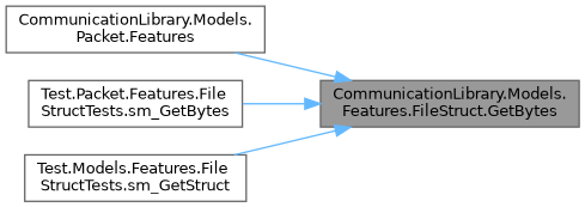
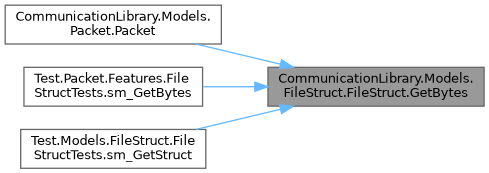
  digraph {
    rankdir=RL
    node [color=grey40 fillcolor=white fontname=Helvetica fontsize=10 shape=box style=filled]
    edge [color=steelblue1 dir=back fontname=Helvetica fontsize=10 labelfontname=Helvetica labelfontsize=10 style=solid]
-   n1 [color=gray40 fillcolor=grey60 fontcolor=black height=0.2 label="CommunicationLibrary.Models.\lFeatures.FileStruct.GetBytes" width=0.4]
-   n2 [height=0.2 label="CommunicationLibrary.Models.\lPacket.Features" width=0.4]
+   n1 [color=gray40 fillcolor=grey60 fontcolor=black height=0.2 label="CommunicationLibrary.Models.\lFileStruct.FileStruct.GetBytes" width=0.4]
+   n2 [height=0.2 label="CommunicationLibrary.Models.\lPacket.Packet" width=0.4]
    n3 [height=0.2 label="Test.Packet.Features.File\lStructTests.sm_GetBytes" width=0.4]
-   n4 [height=0.2 label="Test.Models.Features.File\lStructTests.sm_GetStruct" width=0.4]
+   n4 [height=0.2 label="Test.Models.FileStruct.File\lStructTests.sm_GetStruct" width=0.4]
    n1 -> n2
    n1 -> n3
    n1 -> n4
  }
